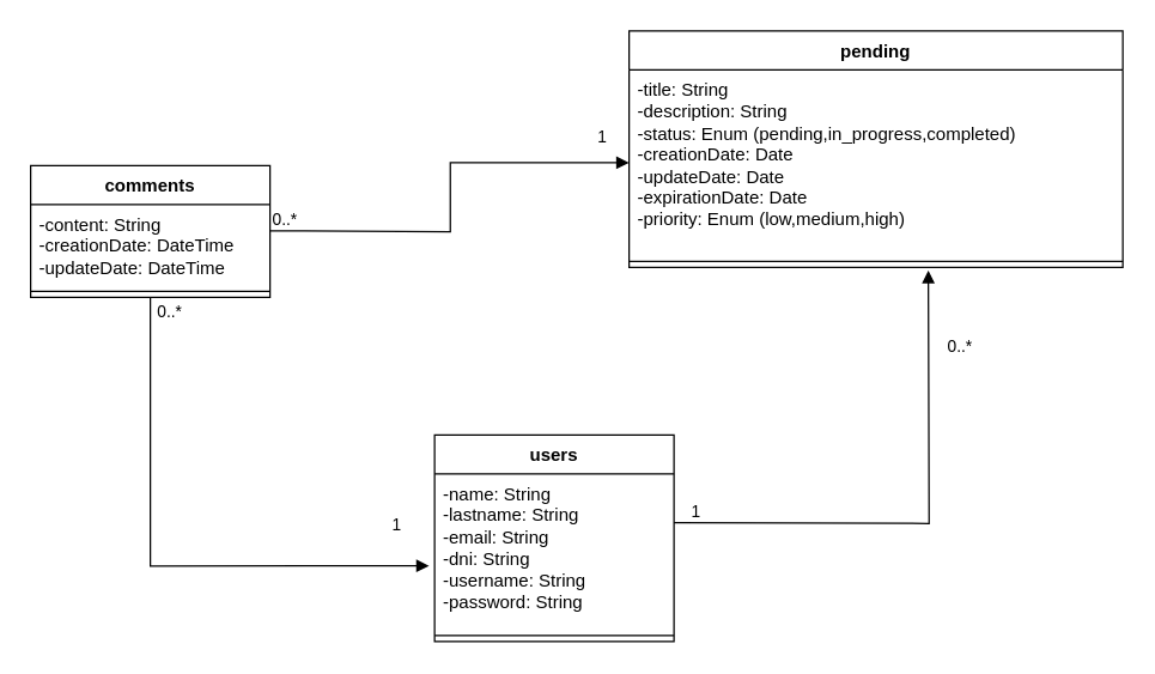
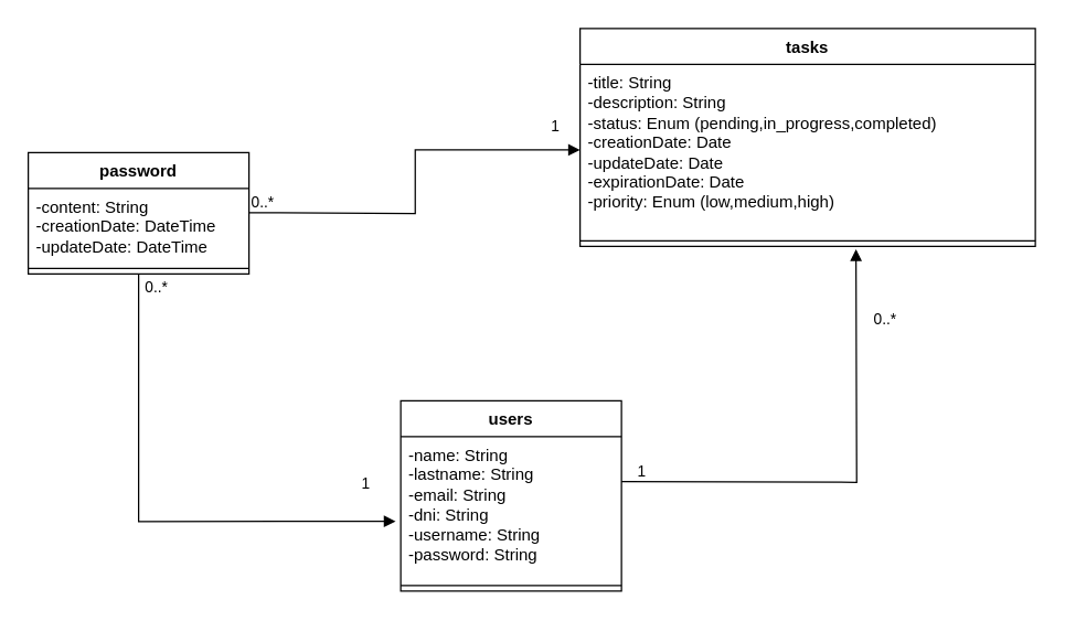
  <mxCell id="0" />
  <mxCell id="1" parent="0" />
  <mxCell id="2" value="users" style="swimlane;fontStyle=1;align=center;verticalAlign=top;childLayout=stackLayout;horizontal=1;startSize=26;horizontalStack=0;resizeParent=1;resizeParentMax=0;resizeLast=0;collapsible=1;marginBottom=0;whiteSpace=wrap;html=1;" vertex="1" parent="1"><mxGeometry x="290" y="290" width="160" height="138" as="geometry" /></mxCell>
  <mxCell id="3" value="-name: String&lt;div&gt;-lastname: String&lt;/div&gt;&lt;div&gt;-email: String&lt;/div&gt;&lt;div&gt;-dni: String&lt;/div&gt;&lt;div&gt;-username: String&lt;/div&gt;&lt;div&gt;-password: String&lt;br&gt;&lt;div&gt;&lt;br&gt;&lt;/div&gt;&lt;/div&gt;" style="text;strokeColor=none;fillColor=none;align=left;verticalAlign=top;spacingLeft=4;spacingRight=4;overflow=hidden;rotatable=0;points=[[0,0.5],[1,0.5]];portConstraint=eastwest;whiteSpace=wrap;html=1;" vertex="1" parent="2"><mxGeometry y="26" width="160" height="104" as="geometry" /></mxCell>
  <mxCell id="4" value="" style="line;strokeWidth=1;fillColor=none;align=left;verticalAlign=middle;spacingTop=-1;spacingLeft=3;spacingRight=3;rotatable=0;labelPosition=right;points=[];portConstraint=eastwest;strokeColor=inherit;" vertex="1" parent="2"><mxGeometry y="130" width="160" height="8" as="geometry" /></mxCell>
- <mxCell id="5" value="comments" style="swimlane;fontStyle=1;align=center;verticalAlign=top;childLayout=stackLayout;horizontal=1;startSize=26;horizontalStack=0;resizeParent=1;resizeParentMax=0;resizeLast=0;collapsible=1;marginBottom=0;whiteSpace=wrap;html=1;" vertex="1" parent="1"><mxGeometry x="20" y="110" width="160" height="88" as="geometry" /></mxCell>
+ <mxCell id="5" value="password" style="swimlane;fontStyle=1;align=center;verticalAlign=top;childLayout=stackLayout;horizontal=1;startSize=26;horizontalStack=0;resizeParent=1;resizeParentMax=0;resizeLast=0;collapsible=1;marginBottom=0;whiteSpace=wrap;html=1;" vertex="1" parent="1"><mxGeometry x="20" y="110" width="160" height="88" as="geometry" /></mxCell>
  <mxCell id="6" value="&lt;div&gt;&lt;div&gt;-content: String&lt;/div&gt;&lt;/div&gt;&lt;div&gt;-creationDate: DateTime&lt;/div&gt;&lt;div&gt;-updateDate: DateTime&lt;/div&gt;&lt;div&gt;&lt;br&gt;&lt;/div&gt;" style="text;strokeColor=none;fillColor=none;align=left;verticalAlign=top;spacingLeft=4;spacingRight=4;overflow=hidden;rotatable=0;points=[[0,0.5],[1,0.5]];portConstraint=eastwest;whiteSpace=wrap;html=1;" vertex="1" parent="5"><mxGeometry y="26" width="160" height="54" as="geometry" /></mxCell>
  <mxCell id="7" value="" style="line;strokeWidth=1;fillColor=none;align=left;verticalAlign=middle;spacingTop=-1;spacingLeft=3;spacingRight=3;rotatable=0;labelPosition=right;points=[];portConstraint=eastwest;strokeColor=inherit;" vertex="1" parent="5"><mxGeometry y="80" width="160" height="8" as="geometry" /></mxCell>
- <mxCell id="8" value="pending" style="swimlane;fontStyle=1;align=center;verticalAlign=top;childLayout=stackLayout;horizontal=1;startSize=26;horizontalStack=0;resizeParent=1;resizeParentMax=0;resizeLast=0;collapsible=1;marginBottom=0;whiteSpace=wrap;html=1;" vertex="1" parent="1"><mxGeometry x="420" y="20" width="330" height="158" as="geometry" /></mxCell>
+ <mxCell id="8" value="tasks" style="swimlane;fontStyle=1;align=center;verticalAlign=top;childLayout=stackLayout;horizontal=1;startSize=26;horizontalStack=0;resizeParent=1;resizeParentMax=0;resizeLast=0;collapsible=1;marginBottom=0;whiteSpace=wrap;html=1;" vertex="1" parent="1"><mxGeometry x="420" y="20" width="330" height="158" as="geometry" /></mxCell>
  <mxCell id="9" value="-title: String&lt;div&gt;-description: String&lt;/div&gt;&lt;div&gt;&lt;span style=&quot;background-color: initial;&quot;&gt;-status: Enum (pending,in_progress,completed)&lt;/span&gt;&lt;/div&gt;&lt;div&gt;&lt;span style=&quot;background-color: initial;&quot;&gt;-creationDate: Date&lt;/span&gt;&lt;/div&gt;&lt;div&gt;&lt;span style=&quot;background-color: initial;&quot;&gt;-updateDate: Date&lt;/span&gt;&lt;/div&gt;&lt;div&gt;&lt;span style=&quot;background-color: initial;&quot;&gt;-expirationDate: Date&lt;/span&gt;&lt;/div&gt;&lt;div&gt;-priority: Enum (low,medium,high)&lt;/div&gt;&lt;div&gt;&lt;div&gt;&lt;br&gt;&lt;/div&gt;&lt;/div&gt;" style="text;strokeColor=none;fillColor=none;align=left;verticalAlign=top;spacingLeft=4;spacingRight=4;overflow=hidden;rotatable=0;points=[[0,0.5],[1,0.5]];portConstraint=eastwest;whiteSpace=wrap;html=1;" vertex="1" parent="8"><mxGeometry y="26" width="330" height="124" as="geometry" /></mxCell>
  <mxCell id="10" value="" style="line;strokeWidth=1;fillColor=none;align=left;verticalAlign=middle;spacingTop=-1;spacingLeft=3;spacingRight=3;rotatable=0;labelPosition=right;points=[];portConstraint=eastwest;strokeColor=inherit;" vertex="1" parent="8"><mxGeometry y="150" width="330" height="8" as="geometry" /></mxCell>
  <mxCell id="11" value="" style="endArrow=block;endFill=1;html=1;edgeStyle=orthogonalEdgeStyle;align=left;verticalAlign=top;rounded=0;" edge="1" parent="1"><mxGeometry x="-1" relative="1" as="geometry"><mxPoint x="450" y="348.58" as="sourcePoint" /><mxPoint x="620" y="180" as="targetPoint" /></mxGeometry></mxCell>
  <mxCell id="12" value="1" style="edgeLabel;resizable=0;html=1;align=left;verticalAlign=bottom;" connectable="0" vertex="1" parent="11"><mxGeometry x="-1" relative="1" as="geometry"><mxPoint x="10" as="offset" /></mxGeometry></mxCell>
  <mxCell id="13" value="0..*" style="edgeLabel;html=1;align=center;verticalAlign=middle;resizable=0;points=[];" vertex="1" connectable="0" parent="11"><mxGeometry x="0.879" relative="1" as="geometry"><mxPoint x="20" y="30" as="offset" /></mxGeometry></mxCell>
  <mxCell id="14" value="" style="endArrow=block;endFill=1;html=1;edgeStyle=orthogonalEdgeStyle;align=left;verticalAlign=top;rounded=0;entryX=0;entryY=0.5;entryDx=0;entryDy=0;" edge="1" parent="1" target="9"><mxGeometry x="-1" relative="1" as="geometry"><mxPoint x="180" y="153.58" as="sourcePoint" /><mxPoint x="340" y="153.58" as="targetPoint" /></mxGeometry></mxCell>
  <mxCell id="15" value="0..*" style="edgeLabel;resizable=0;html=1;align=left;verticalAlign=bottom;" connectable="0" vertex="1" parent="14"><mxGeometry x="-1" relative="1" as="geometry" /></mxCell>
  <mxCell id="16" value="1" style="edgeLabel;html=1;align=center;verticalAlign=middle;resizable=0;points=[];" vertex="1" connectable="0" parent="14"><mxGeometry x="0.87" y="-3" relative="1" as="geometry"><mxPoint y="-21" as="offset" /></mxGeometry></mxCell>
  <mxCell id="17" value="" style="endArrow=block;endFill=1;html=1;edgeStyle=orthogonalEdgeStyle;align=left;verticalAlign=top;rounded=0;exitX=0.5;exitY=1;exitDx=0;exitDy=0;entryX=-0.023;entryY=0.591;entryDx=0;entryDy=0;entryPerimeter=0;" edge="1" parent="1" source="5" target="3"><mxGeometry x="-1" relative="1" as="geometry"><mxPoint x="100" y="250" as="sourcePoint" /><mxPoint x="260" y="250" as="targetPoint" /></mxGeometry></mxCell>
  <mxCell id="18" value="1" style="edgeLabel;resizable=0;html=1;align=left;verticalAlign=bottom;" connectable="0" vertex="1" parent="17"><mxGeometry x="-1" relative="1" as="geometry"><mxPoint x="160" y="160" as="offset" /></mxGeometry></mxCell>
  <mxCell id="19" value="0..*" style="edgeLabel;resizable=0;html=1;align=left;verticalAlign=bottom;" connectable="0" vertex="1" parent="1"><mxGeometry x="190" y="163.58" as="geometry"><mxPoint x="-87" y="52" as="offset" /></mxGeometry></mxCell>
